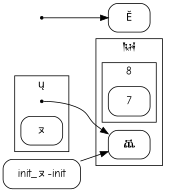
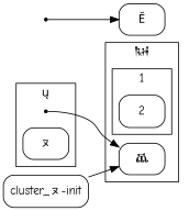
  digraph {
    compound=true
    fontname="Comic Neue"
    rankdir=LR
    node [fontname="Comic Neue" shape=Mrecord]
    edge [fontname="Comic Neue"]
-   n1 [label=7]
+   n1 [label=2]
    n2 [label="ꬠ"]
    "cluster_ų-init" [shape=point]
    n4 [label="ㇴ"]
    n5 [label="Ĕ"]
-   "cluster_ㇴ-init" [label="init_ㇴ-init"]
+   "cluster_ㇴ-init"
    init [shape=point]
    subgraph cluster_1 {
      label="𒀄"
      n2
      subgraph cluster_2 {
-       label=8
+       label=1
        n1
      }
    }
    subgraph cluster_3 {
      label="ų"
      "cluster_ų-init"
      n4
    }
    "cluster_ų-init" -> n2
    "cluster_ㇴ-init" -> n2
    init -> n5
  }
